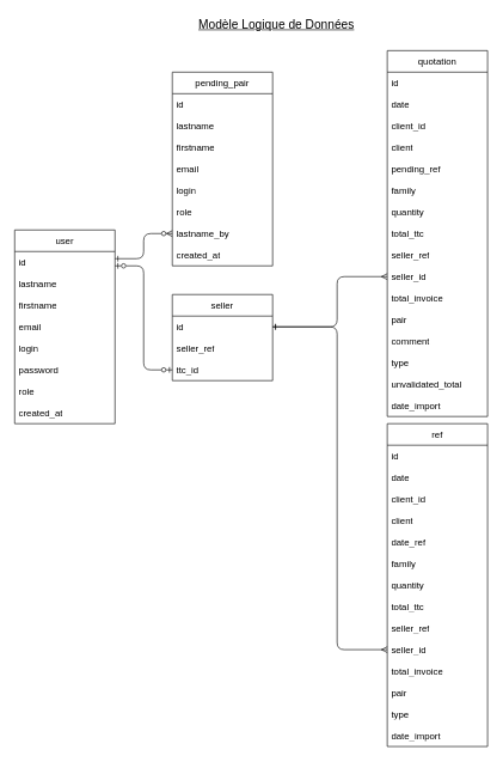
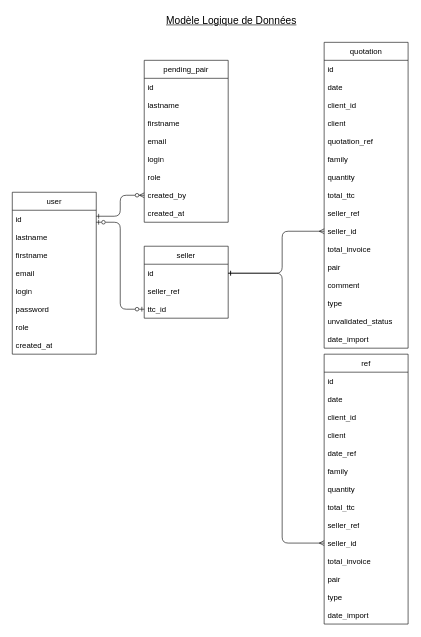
  <mxCell id="0" />
  <mxCell id="1" parent="0" />
  <mxCell id="2" value="Modèle Logique de Données" style="text;html=1;align=center;verticalAlign=middle;resizable=0;points=[];autosize=1;strokeColor=none;fillColor=none;fontSize=17;fontStyle=4" parent="1" vertex="1"><mxGeometry x="265" y="20" width="240" height="30" as="geometry" /></mxCell>
  <mxCell id="3" value="ref" style="swimlane;fontStyle=0;childLayout=stackLayout;horizontal=1;startSize=30;horizontalStack=0;resizeParent=1;resizeParentMax=0;resizeLast=0;collapsible=1;marginBottom=0;whiteSpace=wrap;html=1;fontSize=13;" parent="1" vertex="1"><mxGeometry x="540" y="590" width="140" height="450" as="geometry" /></mxCell>
  <mxCell id="4" value="id" style="text;strokeColor=none;fillColor=none;align=left;verticalAlign=middle;spacingLeft=4;spacingRight=4;overflow=hidden;points=[[0,0.5],[1,0.5]];portConstraint=eastwest;rotatable=0;whiteSpace=wrap;html=1;fontSize=13;" parent="3" vertex="1"><mxGeometry y="30" width="140" height="30" as="geometry" /></mxCell>
  <mxCell id="5" value="date" style="text;strokeColor=none;fillColor=none;align=left;verticalAlign=middle;spacingLeft=4;spacingRight=4;overflow=hidden;points=[[0,0.5],[1,0.5]];portConstraint=eastwest;rotatable=0;whiteSpace=wrap;html=1;fontSize=13;" parent="3" vertex="1"><mxGeometry y="60" width="140" height="30" as="geometry" /></mxCell>
  <mxCell id="6" value="client_id" style="text;strokeColor=none;fillColor=none;align=left;verticalAlign=middle;spacingLeft=4;spacingRight=4;overflow=hidden;points=[[0,0.5],[1,0.5]];portConstraint=eastwest;rotatable=0;whiteSpace=wrap;html=1;fontSize=13;" parent="3" vertex="1"><mxGeometry y="90" width="140" height="30" as="geometry" /></mxCell>
  <mxCell id="7" value="client" style="text;strokeColor=none;fillColor=none;align=left;verticalAlign=middle;spacingLeft=4;spacingRight=4;overflow=hidden;points=[[0,0.5],[1,0.5]];portConstraint=eastwest;rotatable=0;whiteSpace=wrap;html=1;fontSize=13;" parent="3" vertex="1"><mxGeometry y="120" width="140" height="30" as="geometry" /></mxCell>
  <mxCell id="8" value="date_ref" style="text;strokeColor=none;fillColor=none;align=left;verticalAlign=middle;spacingLeft=4;spacingRight=4;overflow=hidden;points=[[0,0.5],[1,0.5]];portConstraint=eastwest;rotatable=0;whiteSpace=wrap;html=1;fontSize=13;" parent="3" vertex="1"><mxGeometry y="150" width="140" height="30" as="geometry" /></mxCell>
  <mxCell id="9" value="family" style="text;strokeColor=none;fillColor=none;align=left;verticalAlign=middle;spacingLeft=4;spacingRight=4;overflow=hidden;points=[[0,0.5],[1,0.5]];portConstraint=eastwest;rotatable=0;whiteSpace=wrap;html=1;fontSize=13;" parent="3" vertex="1"><mxGeometry y="180" width="140" height="30" as="geometry" /></mxCell>
  <mxCell id="10" value="quantity" style="text;strokeColor=none;fillColor=none;align=left;verticalAlign=middle;spacingLeft=4;spacingRight=4;overflow=hidden;points=[[0,0.5],[1,0.5]];portConstraint=eastwest;rotatable=0;whiteSpace=wrap;html=1;fontSize=13;" parent="3" vertex="1"><mxGeometry y="210" width="140" height="30" as="geometry" /></mxCell>
  <mxCell id="11" value="total_ttc" style="text;strokeColor=none;fillColor=none;align=left;verticalAlign=middle;spacingLeft=4;spacingRight=4;overflow=hidden;points=[[0,0.5],[1,0.5]];portConstraint=eastwest;rotatable=0;whiteSpace=wrap;html=1;fontSize=13;" parent="3" vertex="1"><mxGeometry y="240" width="140" height="30" as="geometry" /></mxCell>
  <mxCell id="12" value="seller_ref" style="text;strokeColor=none;fillColor=none;align=left;verticalAlign=middle;spacingLeft=4;spacingRight=4;overflow=hidden;points=[[0,0.5],[1,0.5]];portConstraint=eastwest;rotatable=0;whiteSpace=wrap;html=1;fontSize=13;" parent="3" vertex="1"><mxGeometry y="270" width="140" height="30" as="geometry" /></mxCell>
  <mxCell id="13" value="seller_id" style="text;strokeColor=none;fillColor=none;align=left;verticalAlign=middle;spacingLeft=4;spacingRight=4;overflow=hidden;points=[[0,0.5],[1,0.5]];portConstraint=eastwest;rotatable=0;whiteSpace=wrap;html=1;fontSize=13;" parent="3" vertex="1"><mxGeometry y="300" width="140" height="30" as="geometry" /></mxCell>
  <mxCell id="14" value="total_invoice" style="text;strokeColor=none;fillColor=none;align=left;verticalAlign=middle;spacingLeft=4;spacingRight=4;overflow=hidden;points=[[0,0.5],[1,0.5]];portConstraint=eastwest;rotatable=0;whiteSpace=wrap;html=1;fontSize=13;" vertex="1" parent="3"><mxGeometry y="330" width="140" height="30" as="geometry" /></mxCell>
  <mxCell id="15" value="pair" style="text;strokeColor=none;fillColor=none;align=left;verticalAlign=middle;spacingLeft=4;spacingRight=4;overflow=hidden;points=[[0,0.5],[1,0.5]];portConstraint=eastwest;rotatable=0;whiteSpace=wrap;html=1;fontSize=13;" parent="3" vertex="1"><mxGeometry y="360" width="140" height="30" as="geometry" /></mxCell>
  <mxCell id="16" value="type" style="text;strokeColor=none;fillColor=none;align=left;verticalAlign=middle;spacingLeft=4;spacingRight=4;overflow=hidden;points=[[0,0.5],[1,0.5]];portConstraint=eastwest;rotatable=0;whiteSpace=wrap;html=1;fontSize=13;" vertex="1" parent="3"><mxGeometry y="390" width="140" height="30" as="geometry" /></mxCell>
  <mxCell id="17" value="date_import" style="text;strokeColor=none;fillColor=none;align=left;verticalAlign=middle;spacingLeft=4;spacingRight=4;overflow=hidden;points=[[0,0.5],[1,0.5]];portConstraint=eastwest;rotatable=0;whiteSpace=wrap;html=1;fontSize=13;" parent="3" vertex="1"><mxGeometry y="420" width="140" height="30" as="geometry" /></mxCell>
  <mxCell id="18" value="user" style="swimlane;fontStyle=0;childLayout=stackLayout;horizontal=1;startSize=30;horizontalStack=0;resizeParent=1;resizeParentMax=0;resizeLast=0;collapsible=1;marginBottom=0;whiteSpace=wrap;html=1;fontSize=13;" parent="1" vertex="1"><mxGeometry x="20" y="320" width="140" height="270" as="geometry"><mxRectangle x="90" y="110" width="60" height="30" as="alternateBounds" /></mxGeometry></mxCell>
  <mxCell id="19" value="id" style="text;strokeColor=none;fillColor=none;align=left;verticalAlign=middle;spacingLeft=4;spacingRight=4;overflow=hidden;points=[[0,0.5],[1,0.5]];portConstraint=eastwest;rotatable=0;whiteSpace=wrap;html=1;fontSize=13;" parent="18" vertex="1"><mxGeometry y="30" width="140" height="30" as="geometry" /></mxCell>
  <mxCell id="20" value="lastname" style="text;strokeColor=none;fillColor=none;align=left;verticalAlign=middle;spacingLeft=4;spacingRight=4;overflow=hidden;points=[[0,0.5],[1,0.5]];portConstraint=eastwest;rotatable=0;whiteSpace=wrap;html=1;fontSize=13;" parent="18" vertex="1"><mxGeometry y="60" width="140" height="30" as="geometry" /></mxCell>
  <mxCell id="21" value="firstname" style="text;strokeColor=none;fillColor=none;align=left;verticalAlign=middle;spacingLeft=4;spacingRight=4;overflow=hidden;points=[[0,0.5],[1,0.5]];portConstraint=eastwest;rotatable=0;whiteSpace=wrap;html=1;fontSize=13;" parent="18" vertex="1"><mxGeometry y="90" width="140" height="30" as="geometry" /></mxCell>
  <mxCell id="22" value="email" style="text;strokeColor=none;fillColor=none;align=left;verticalAlign=middle;spacingLeft=4;spacingRight=4;overflow=hidden;points=[[0,0.5],[1,0.5]];portConstraint=eastwest;rotatable=0;whiteSpace=wrap;html=1;fontSize=13;" parent="18" vertex="1"><mxGeometry y="120" width="140" height="30" as="geometry" /></mxCell>
  <mxCell id="23" value="login" style="text;strokeColor=none;fillColor=none;align=left;verticalAlign=middle;spacingLeft=4;spacingRight=4;overflow=hidden;points=[[0,0.5],[1,0.5]];portConstraint=eastwest;rotatable=0;whiteSpace=wrap;html=1;fontSize=13;" parent="18" vertex="1"><mxGeometry y="150" width="140" height="30" as="geometry" /></mxCell>
  <mxCell id="24" value="password" style="text;strokeColor=none;fillColor=none;align=left;verticalAlign=middle;spacingLeft=4;spacingRight=4;overflow=hidden;points=[[0,0.5],[1,0.5]];portConstraint=eastwest;rotatable=0;whiteSpace=wrap;html=1;fontSize=13;" parent="18" vertex="1"><mxGeometry y="180" width="140" height="30" as="geometry" /></mxCell>
  <mxCell id="25" value="role" style="text;strokeColor=none;fillColor=none;align=left;verticalAlign=middle;spacingLeft=4;spacingRight=4;overflow=hidden;points=[[0,0.5],[1,0.5]];portConstraint=eastwest;rotatable=0;whiteSpace=wrap;html=1;fontSize=13;" parent="18" vertex="1"><mxGeometry y="210" width="140" height="30" as="geometry" /></mxCell>
  <mxCell id="26" value="created_at" style="text;strokeColor=none;fillColor=none;align=left;verticalAlign=middle;spacingLeft=4;spacingRight=4;overflow=hidden;points=[[0,0.5],[1,0.5]];portConstraint=eastwest;rotatable=0;whiteSpace=wrap;html=1;fontSize=13;" parent="18" vertex="1"><mxGeometry y="240" width="140" height="30" as="geometry" /></mxCell>
  <mxCell id="27" value="seller" style="swimlane;fontStyle=0;childLayout=stackLayout;horizontal=1;startSize=30;horizontalStack=0;resizeParent=1;resizeParentMax=0;resizeLast=0;collapsible=1;marginBottom=0;whiteSpace=wrap;html=1;fontSize=13;" parent="1" vertex="1"><mxGeometry x="240" y="410" width="140" height="120" as="geometry" /></mxCell>
  <mxCell id="28" value="id" style="text;strokeColor=none;fillColor=none;align=left;verticalAlign=middle;spacingLeft=4;spacingRight=4;overflow=hidden;points=[[0,0.5],[1,0.5]];portConstraint=eastwest;rotatable=0;whiteSpace=wrap;html=1;fontSize=13;" parent="27" vertex="1"><mxGeometry y="30" width="140" height="30" as="geometry" /></mxCell>
  <mxCell id="29" value="seller_ref" style="text;strokeColor=none;fillColor=none;align=left;verticalAlign=middle;spacingLeft=4;spacingRight=4;overflow=hidden;points=[[0,0.5],[1,0.5]];portConstraint=eastwest;rotatable=0;whiteSpace=wrap;html=1;fontSize=13;" parent="27" vertex="1"><mxGeometry y="60" width="140" height="30" as="geometry" /></mxCell>
  <mxCell id="30" value="ttc_id" style="text;strokeColor=none;fillColor=none;align=left;verticalAlign=middle;spacingLeft=4;spacingRight=4;overflow=hidden;points=[[0,0.5],[1,0.5]];portConstraint=eastwest;rotatable=0;whiteSpace=wrap;html=1;fontSize=13;" parent="27" vertex="1"><mxGeometry y="90" width="140" height="30" as="geometry" /></mxCell>
  <mxCell id="31" style="edgeStyle=none;html=1;exitX=0;exitY=0.5;exitDx=0;exitDy=0;fontSize=13;startArrow=ERzeroToOne;startFill=0;endArrow=ERzeroToOne;endFill=0;" parent="1" source="30" edge="1"><mxGeometry relative="1" as="geometry"><mxPoint x="160" y="370" as="targetPoint" /><Array as="points"><mxPoint x="200" y="515" /><mxPoint x="200" y="370" /></Array></mxGeometry></mxCell>
  <mxCell id="32" value="quotation" style="swimlane;fontStyle=0;childLayout=stackLayout;horizontal=1;startSize=30;horizontalStack=0;resizeParent=1;resizeParentMax=0;resizeLast=0;collapsible=1;marginBottom=0;whiteSpace=wrap;html=1;fontSize=13;" parent="1" vertex="1"><mxGeometry x="540" y="70" width="140" height="510" as="geometry" /></mxCell>
  <mxCell id="33" value="id" style="text;strokeColor=none;fillColor=none;align=left;verticalAlign=middle;spacingLeft=4;spacingRight=4;overflow=hidden;points=[[0,0.5],[1,0.5]];portConstraint=eastwest;rotatable=0;whiteSpace=wrap;html=1;fontSize=13;" parent="32" vertex="1"><mxGeometry y="30" width="140" height="30" as="geometry" /></mxCell>
  <mxCell id="34" value="date" style="text;strokeColor=none;fillColor=none;align=left;verticalAlign=middle;spacingLeft=4;spacingRight=4;overflow=hidden;points=[[0,0.5],[1,0.5]];portConstraint=eastwest;rotatable=0;whiteSpace=wrap;html=1;fontSize=13;" parent="32" vertex="1"><mxGeometry y="60" width="140" height="30" as="geometry" /></mxCell>
  <mxCell id="35" value="client_id" style="text;strokeColor=none;fillColor=none;align=left;verticalAlign=middle;spacingLeft=4;spacingRight=4;overflow=hidden;points=[[0,0.5],[1,0.5]];portConstraint=eastwest;rotatable=0;whiteSpace=wrap;html=1;fontSize=13;" parent="32" vertex="1"><mxGeometry y="90" width="140" height="30" as="geometry" /></mxCell>
  <mxCell id="36" value="client" style="text;strokeColor=none;fillColor=none;align=left;verticalAlign=middle;spacingLeft=4;spacingRight=4;overflow=hidden;points=[[0,0.5],[1,0.5]];portConstraint=eastwest;rotatable=0;whiteSpace=wrap;html=1;fontSize=13;" parent="32" vertex="1"><mxGeometry y="120" width="140" height="30" as="geometry" /></mxCell>
- <mxCell id="37" value="pending_ref" style="text;strokeColor=none;fillColor=none;align=left;verticalAlign=middle;spacingLeft=4;spacingRight=4;overflow=hidden;points=[[0,0.5],[1,0.5]];portConstraint=eastwest;rotatable=0;whiteSpace=wrap;html=1;fontSize=13;" parent="32" vertex="1"><mxGeometry y="150" width="140" height="30" as="geometry" /></mxCell>
+ <mxCell id="37" value="quotation_ref" style="text;strokeColor=none;fillColor=none;align=left;verticalAlign=middle;spacingLeft=4;spacingRight=4;overflow=hidden;points=[[0,0.5],[1,0.5]];portConstraint=eastwest;rotatable=0;whiteSpace=wrap;html=1;fontSize=13;" parent="32" vertex="1"><mxGeometry y="150" width="140" height="30" as="geometry" /></mxCell>
  <mxCell id="38" value="family" style="text;strokeColor=none;fillColor=none;align=left;verticalAlign=middle;spacingLeft=4;spacingRight=4;overflow=hidden;points=[[0,0.5],[1,0.5]];portConstraint=eastwest;rotatable=0;whiteSpace=wrap;html=1;fontSize=13;" parent="32" vertex="1"><mxGeometry y="180" width="140" height="30" as="geometry" /></mxCell>
  <mxCell id="39" value="quantity" style="text;strokeColor=none;fillColor=none;align=left;verticalAlign=middle;spacingLeft=4;spacingRight=4;overflow=hidden;points=[[0,0.5],[1,0.5]];portConstraint=eastwest;rotatable=0;whiteSpace=wrap;html=1;fontSize=13;" parent="32" vertex="1"><mxGeometry y="210" width="140" height="30" as="geometry" /></mxCell>
  <mxCell id="40" value="total_ttc" style="text;strokeColor=none;fillColor=none;align=left;verticalAlign=middle;spacingLeft=4;spacingRight=4;overflow=hidden;points=[[0,0.5],[1,0.5]];portConstraint=eastwest;rotatable=0;whiteSpace=wrap;html=1;fontSize=13;" parent="32" vertex="1"><mxGeometry y="240" width="140" height="30" as="geometry" /></mxCell>
  <mxCell id="41" value="seller_ref" style="text;strokeColor=none;fillColor=none;align=left;verticalAlign=middle;spacingLeft=4;spacingRight=4;overflow=hidden;points=[[0,0.5],[1,0.5]];portConstraint=eastwest;rotatable=0;whiteSpace=wrap;html=1;fontSize=13;" parent="32" vertex="1"><mxGeometry y="270" width="140" height="30" as="geometry" /></mxCell>
  <mxCell id="42" value="seller_id" style="text;strokeColor=none;fillColor=none;align=left;verticalAlign=middle;spacingLeft=4;spacingRight=4;overflow=hidden;points=[[0,0.5],[1,0.5]];portConstraint=eastwest;rotatable=0;whiteSpace=wrap;html=1;fontSize=13;" parent="32" vertex="1"><mxGeometry y="300" width="140" height="30" as="geometry" /></mxCell>
  <mxCell id="43" value="total_invoice" style="text;strokeColor=none;fillColor=none;align=left;verticalAlign=middle;spacingLeft=4;spacingRight=4;overflow=hidden;points=[[0,0.5],[1,0.5]];portConstraint=eastwest;rotatable=0;whiteSpace=wrap;html=1;fontSize=13;" vertex="1" parent="32"><mxGeometry y="330" width="140" height="30" as="geometry" /></mxCell>
  <mxCell id="44" value="pair" style="text;strokeColor=none;fillColor=none;align=left;verticalAlign=middle;spacingLeft=4;spacingRight=4;overflow=hidden;points=[[0,0.5],[1,0.5]];portConstraint=eastwest;rotatable=0;whiteSpace=wrap;html=1;fontSize=13;" parent="32" vertex="1"><mxGeometry y="360" width="140" height="30" as="geometry" /></mxCell>
  <mxCell id="45" value="comment" style="text;strokeColor=none;fillColor=none;align=left;verticalAlign=middle;spacingLeft=4;spacingRight=4;overflow=hidden;points=[[0,0.5],[1,0.5]];portConstraint=eastwest;rotatable=0;whiteSpace=wrap;html=1;fontSize=13;" vertex="1" parent="32"><mxGeometry y="390" width="140" height="30" as="geometry" /></mxCell>
  <mxCell id="46" value="type" style="text;strokeColor=none;fillColor=none;align=left;verticalAlign=middle;spacingLeft=4;spacingRight=4;overflow=hidden;points=[[0,0.5],[1,0.5]];portConstraint=eastwest;rotatable=0;whiteSpace=wrap;html=1;fontSize=13;" vertex="1" parent="32"><mxGeometry y="420" width="140" height="30" as="geometry" /></mxCell>
- <mxCell id="47" value="unvalidated_total" style="text;strokeColor=none;fillColor=none;align=left;verticalAlign=middle;spacingLeft=4;spacingRight=4;overflow=hidden;points=[[0,0.5],[1,0.5]];portConstraint=eastwest;rotatable=0;whiteSpace=wrap;html=1;fontSize=13;" vertex="1" parent="32"><mxGeometry y="450" width="140" height="30" as="geometry" /></mxCell>
+ <mxCell id="47" value="unvalidated_status" style="text;strokeColor=none;fillColor=none;align=left;verticalAlign=middle;spacingLeft=4;spacingRight=4;overflow=hidden;points=[[0,0.5],[1,0.5]];portConstraint=eastwest;rotatable=0;whiteSpace=wrap;html=1;fontSize=13;" vertex="1" parent="32"><mxGeometry y="450" width="140" height="30" as="geometry" /></mxCell>
  <mxCell id="48" value="date_import" style="text;strokeColor=none;fillColor=none;align=left;verticalAlign=middle;spacingLeft=4;spacingRight=4;overflow=hidden;points=[[0,0.5],[1,0.5]];portConstraint=eastwest;rotatable=0;whiteSpace=wrap;html=1;fontSize=13;" parent="32" vertex="1"><mxGeometry y="480" width="140" height="30" as="geometry" /></mxCell>
  <mxCell id="49" style="edgeStyle=none;html=1;exitX=0;exitY=0.5;exitDx=0;exitDy=0;fontSize=13;startArrow=ERmany;startFill=0;endArrow=ERone;endFill=0;entryX=1;entryY=0.5;entryDx=0;entryDy=0;" parent="1" source="42" target="28" edge="1"><mxGeometry relative="1" as="geometry"><mxPoint x="350" y="730" as="sourcePoint" /><mxPoint x="160" y="745" as="targetPoint" /><Array as="points"><mxPoint x="470" y="385" /><mxPoint x="470" y="455" /></Array></mxGeometry></mxCell>
  <mxCell id="50" style="edgeStyle=none;html=1;exitX=1;exitY=0.5;exitDx=0;exitDy=0;fontSize=13;startArrow=ERone;startFill=0;endArrow=ERmany;endFill=0;entryX=0;entryY=0.5;entryDx=0;entryDy=0;" parent="1" source="28" target="13" edge="1"><mxGeometry relative="1" as="geometry"><mxPoint x="450" y="530" as="sourcePoint" /><mxPoint x="290" y="660" as="targetPoint" /><Array as="points"><mxPoint x="470" y="455" /><mxPoint x="470" y="905" /></Array></mxGeometry></mxCell>
  <mxCell id="51" value="pending_pair" style="swimlane;fontStyle=0;childLayout=stackLayout;horizontal=1;startSize=30;horizontalStack=0;resizeParent=1;resizeParentMax=0;resizeLast=0;collapsible=1;marginBottom=0;whiteSpace=wrap;html=1;fontSize=13;" parent="1" vertex="1"><mxGeometry x="240" y="100" width="140" height="270" as="geometry"><mxRectangle x="90" y="110" width="60" height="30" as="alternateBounds" /></mxGeometry></mxCell>
  <mxCell id="52" value="id" style="text;strokeColor=none;fillColor=none;align=left;verticalAlign=middle;spacingLeft=4;spacingRight=4;overflow=hidden;points=[[0,0.5],[1,0.5]];portConstraint=eastwest;rotatable=0;whiteSpace=wrap;html=1;fontSize=13;" parent="51" vertex="1"><mxGeometry y="30" width="140" height="30" as="geometry" /></mxCell>
  <mxCell id="53" value="lastname" style="text;strokeColor=none;fillColor=none;align=left;verticalAlign=middle;spacingLeft=4;spacingRight=4;overflow=hidden;points=[[0,0.5],[1,0.5]];portConstraint=eastwest;rotatable=0;whiteSpace=wrap;html=1;fontSize=13;" parent="51" vertex="1"><mxGeometry y="60" width="140" height="30" as="geometry" /></mxCell>
  <mxCell id="54" value="firstname" style="text;strokeColor=none;fillColor=none;align=left;verticalAlign=middle;spacingLeft=4;spacingRight=4;overflow=hidden;points=[[0,0.5],[1,0.5]];portConstraint=eastwest;rotatable=0;whiteSpace=wrap;html=1;fontSize=13;" parent="51" vertex="1"><mxGeometry y="90" width="140" height="30" as="geometry" /></mxCell>
  <mxCell id="55" value="email" style="text;strokeColor=none;fillColor=none;align=left;verticalAlign=middle;spacingLeft=4;spacingRight=4;overflow=hidden;points=[[0,0.5],[1,0.5]];portConstraint=eastwest;rotatable=0;whiteSpace=wrap;html=1;fontSize=13;" parent="51" vertex="1"><mxGeometry y="120" width="140" height="30" as="geometry" /></mxCell>
  <mxCell id="56" value="login" style="text;strokeColor=none;fillColor=none;align=left;verticalAlign=middle;spacingLeft=4;spacingRight=4;overflow=hidden;points=[[0,0.5],[1,0.5]];portConstraint=eastwest;rotatable=0;whiteSpace=wrap;html=1;fontSize=13;" parent="51" vertex="1"><mxGeometry y="150" width="140" height="30" as="geometry" /></mxCell>
  <mxCell id="57" value="role" style="text;strokeColor=none;fillColor=none;align=left;verticalAlign=middle;spacingLeft=4;spacingRight=4;overflow=hidden;points=[[0,0.5],[1,0.5]];portConstraint=eastwest;rotatable=0;whiteSpace=wrap;html=1;fontSize=13;" parent="51" vertex="1"><mxGeometry y="180" width="140" height="30" as="geometry" /></mxCell>
- <mxCell id="58" value="lastname_by" style="text;strokeColor=none;fillColor=none;align=left;verticalAlign=middle;spacingLeft=4;spacingRight=4;overflow=hidden;points=[[0,0.5],[1,0.5]];portConstraint=eastwest;rotatable=0;whiteSpace=wrap;html=1;fontSize=13;" parent="51" vertex="1"><mxGeometry y="210" width="140" height="30" as="geometry" /></mxCell>
+ <mxCell id="58" value="created_by" style="text;strokeColor=none;fillColor=none;align=left;verticalAlign=middle;spacingLeft=4;spacingRight=4;overflow=hidden;points=[[0,0.5],[1,0.5]];portConstraint=eastwest;rotatable=0;whiteSpace=wrap;html=1;fontSize=13;" parent="51" vertex="1"><mxGeometry y="210" width="140" height="30" as="geometry" /></mxCell>
  <mxCell id="59" value="created_at" style="text;strokeColor=none;fillColor=none;align=left;verticalAlign=middle;spacingLeft=4;spacingRight=4;overflow=hidden;points=[[0,0.5],[1,0.5]];portConstraint=eastwest;rotatable=0;whiteSpace=wrap;html=1;fontSize=13;" parent="51" vertex="1"><mxGeometry y="240" width="140" height="30" as="geometry" /></mxCell>
  <mxCell id="60" style="edgeStyle=none;html=1;fontSize=13;startArrow=ERone;startFill=0;endArrow=ERzeroToMany;endFill=0;entryX=0;entryY=0.5;entryDx=0;entryDy=0;" parent="1" edge="1"><mxGeometry relative="1" as="geometry"><mxPoint x="160" y="360" as="sourcePoint" /><mxPoint x="240" y="325" as="targetPoint" /><Array as="points"><mxPoint x="200" y="360" /><mxPoint x="200" y="325" /></Array></mxGeometry></mxCell>
